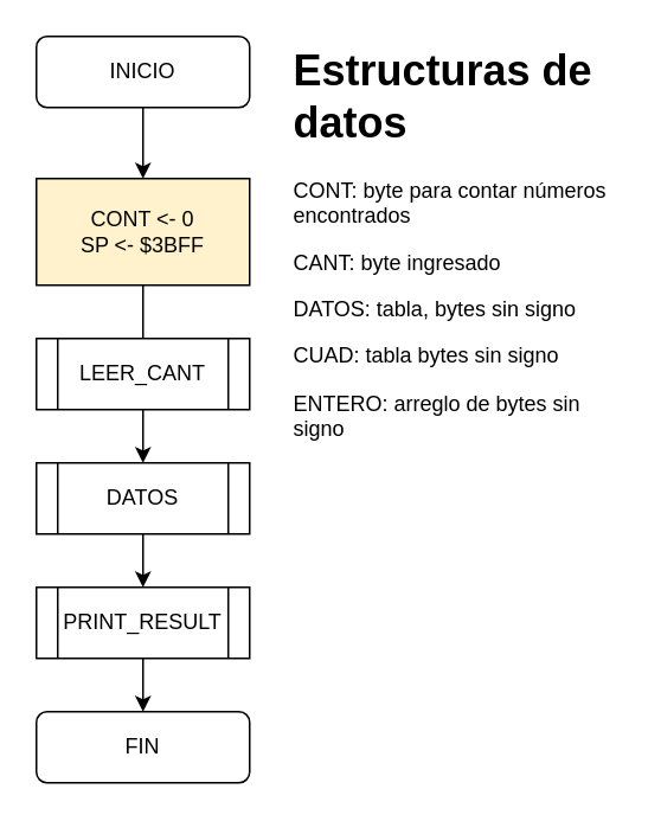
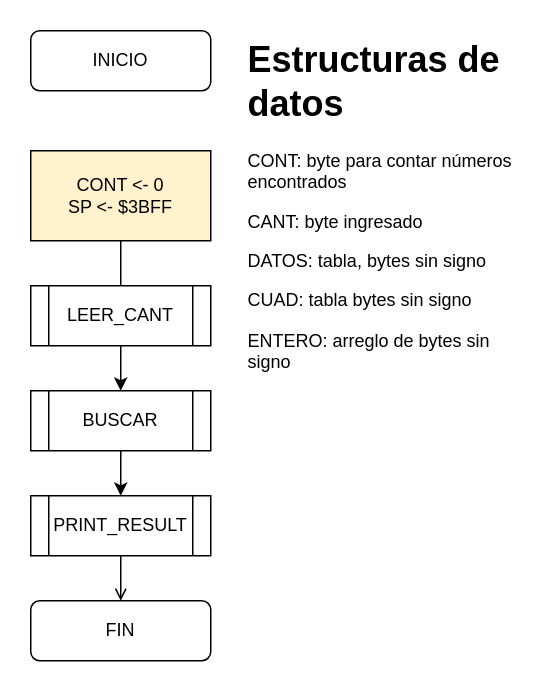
  <mxCell id="0" />
  <mxCell id="1" parent="0" />
- <mxCell id="2" value="" style="edgeStyle=orthogonalEdgeStyle;rounded=0;orthogonalLoop=1;jettySize=auto;html=1;" edge="1" parent="1" source="3" target="5"><mxGeometry relative="1" as="geometry" /></mxCell>
  <mxCell id="3" value="INICIO" style="rounded=1;whiteSpace=wrap;html=1;" vertex="1" parent="1"><mxGeometry x="20" y="20" width="120" height="40" as="geometry" /></mxCell>
  <mxCell id="4" value="" style="edgeStyle=orthogonalEdgeStyle;rounded=0;orthogonalLoop=1;jettySize=auto;html=1;" edge="1" parent="1" source="5" target="9"><mxGeometry relative="1" as="geometry" /></mxCell>
  <mxCell id="5" value="&lt;div&gt;CONT &amp;lt;- 0&lt;/div&gt;&lt;div&gt;SP &amp;lt;- $3BFF&lt;br&gt;&lt;/div&gt;" style="rounded=0;whiteSpace=wrap;html=1;fillColor=#fff2cc;" vertex="1" parent="1"><mxGeometry x="20" y="100" width="120" height="60" as="geometry" /></mxCell>
  <mxCell id="6" value="FIN" style="rounded=1;whiteSpace=wrap;html=1;" vertex="1" parent="1"><mxGeometry x="20" y="400" width="120" height="40" as="geometry" /></mxCell>
  <mxCell id="7" value="LEER_CANT" style="shape=process;whiteSpace=wrap;html=1;backgroundOutline=1;" vertex="1" parent="1"><mxGeometry x="20" y="190" width="120" height="40" as="geometry" /></mxCell>
  <mxCell id="8" value="" style="edgeStyle=orthogonalEdgeStyle;rounded=0;orthogonalLoop=1;jettySize=auto;html=1;" edge="1" parent="1" source="9" target="11"><mxGeometry relative="1" as="geometry" /></mxCell>
- <mxCell id="9" value="DATOS" style="shape=process;whiteSpace=wrap;html=1;backgroundOutline=1;" vertex="1" parent="1"><mxGeometry x="20" y="260" width="120" height="40" as="geometry" /></mxCell>
- <mxCell id="10" value="" style="edgeStyle=orthogonalEdgeStyle;rounded=0;orthogonalLoop=1;jettySize=auto;html=1;" edge="1" parent="1" source="11" target="6"><mxGeometry relative="1" as="geometry" /></mxCell>
+ <mxCell id="9" value="BUSCAR" style="shape=process;whiteSpace=wrap;html=1;backgroundOutline=1;" vertex="1" parent="1"><mxGeometry x="20" y="260" width="120" height="40" as="geometry" /></mxCell>
+ <mxCell id="10" value="" style="edgeStyle=orthogonalEdgeStyle;rounded=0;orthogonalLoop=1;jettySize=auto;html=1;endArrow=open;" edge="1" parent="1" source="11" target="6"><mxGeometry relative="1" as="geometry" /></mxCell>
  <mxCell id="11" value="PRINT_RESULT" style="shape=process;whiteSpace=wrap;html=1;backgroundOutline=1;" vertex="1" parent="1"><mxGeometry x="20" y="330" width="120" height="40" as="geometry" /></mxCell>
  <mxCell id="12" value="&lt;h1&gt;Estructuras de datos&lt;br&gt;&lt;/h1&gt;&lt;p&gt;CONT: byte para contar números encontrados&lt;/p&gt;&lt;p&gt;CANT: byte ingresado&lt;/p&gt;&lt;p&gt;DATOS: tabla, bytes sin signo&lt;/p&gt;&lt;p&gt;CUAD: tabla bytes sin signo&lt;/p&gt;&lt;p&gt;ENTERO: arreglo de bytes sin signo&lt;br&gt;&lt;/p&gt;" style="text;html=1;strokeColor=none;fillColor=none;spacing=5;spacingTop=-20;whiteSpace=wrap;overflow=hidden;rounded=0;" vertex="1" parent="1"><mxGeometry x="160" y="20" width="190" height="300" as="geometry" /></mxCell>
